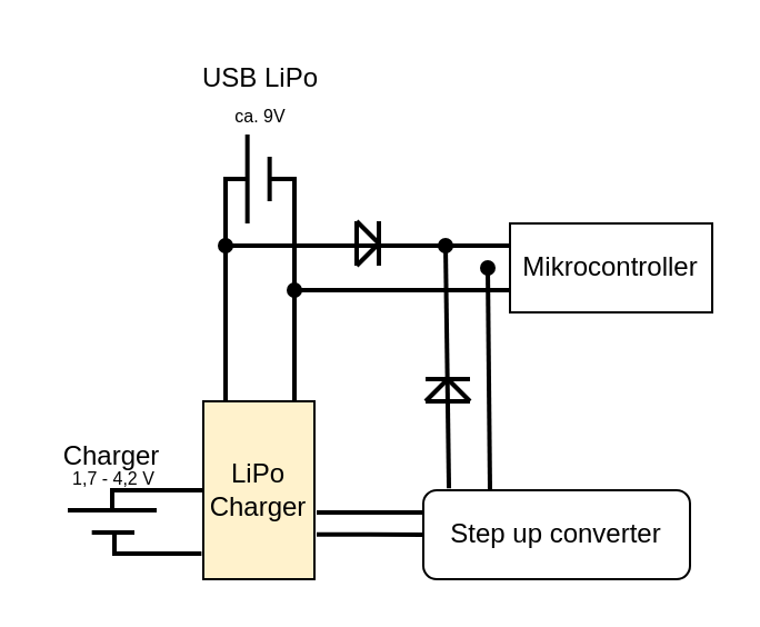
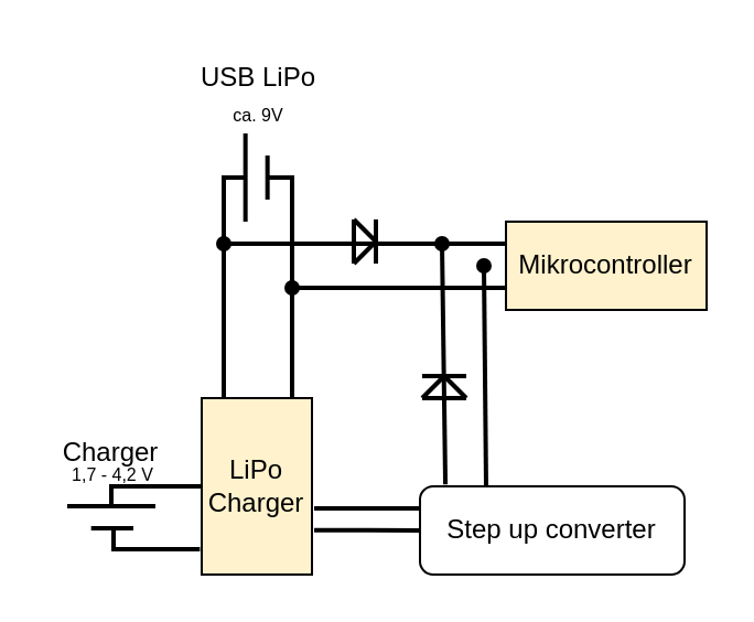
  <mxCell id="0" />
  <mxCell id="1" parent="0" />
  <mxCell id="2" value="" style="endArrow=none;html=1;strokeWidth=2;" parent="1" edge="1"><mxGeometry width="50" height="50" relative="1" as="geometry"><mxPoint x="110.83" y="100" as="sourcePoint" /><mxPoint x="110.83" y="60" as="targetPoint" /><Array as="points"><mxPoint x="110.83" y="100" /></Array></mxGeometry></mxCell>
  <mxCell id="3" value="" style="endArrow=none;html=1;strokeWidth=2;" parent="1" edge="1"><mxGeometry width="50" height="50" relative="1" as="geometry"><mxPoint x="120.83" y="70" as="sourcePoint" /><mxPoint x="120.83" y="90" as="targetPoint" /><Array as="points"><mxPoint x="120.83" y="90" /></Array></mxGeometry></mxCell>
  <mxCell id="4" value="" style="endArrow=none;html=1;entryX=0.197;entryY=0.004;entryDx=0;entryDy=0;edgeStyle=elbowEdgeStyle;rounded=0;strokeWidth=2;entryPerimeter=0;" parent="1" target="6" edge="1"><mxGeometry width="50" height="50" relative="1" as="geometry"><mxPoint x="111" y="80" as="sourcePoint" /><mxPoint x="151" y="40" as="targetPoint" /><Array as="points"><mxPoint x="101" y="130" /></Array></mxGeometry></mxCell>
  <mxCell id="5" value="USB LiPo" style="text;html=1;strokeColor=none;fillColor=none;align=center;verticalAlign=middle;whiteSpace=wrap;rounded=0;" parent="1" vertex="1"><mxGeometry x="87" y="20" width="60" height="30" as="geometry" /></mxCell>
  <mxCell id="6" value="LiPo Charger" style="rounded=0;whiteSpace=wrap;html=1;fillColor=#fff2cc;" parent="1" vertex="1"><mxGeometry x="91" y="180" width="50" height="80" as="geometry" /></mxCell>
- <mxCell id="7" value="Mikrocontroller" style="rounded=0;whiteSpace=wrap;html=1;" parent="1" vertex="1"><mxGeometry x="229" y="100" width="91" height="40" as="geometry" /></mxCell>
+ <mxCell id="7" value="Mikrocontroller" style="rounded=0;whiteSpace=wrap;html=1;fillColor=#fff2cc;" parent="1" vertex="1"><mxGeometry x="229" y="100" width="91" height="40" as="geometry" /></mxCell>
  <mxCell id="8" value="" style="ellipse;whiteSpace=wrap;html=1;fillColor=#000000;" parent="1" vertex="1"><mxGeometry x="98" y="107" width="6" height="6" as="geometry" /></mxCell>
  <mxCell id="9" value="" style="endArrow=none;html=1;edgeStyle=elbowEdgeStyle;rounded=0;strokeWidth=2;entryX=0.817;entryY=-0.004;entryDx=0;entryDy=0;entryPerimeter=0;" parent="1" target="6" edge="1"><mxGeometry width="50" height="50" relative="1" as="geometry"><mxPoint x="121" y="80" as="sourcePoint" /><mxPoint x="132" y="179" as="targetPoint" /><Array as="points"><mxPoint x="132" y="130" /></Array></mxGeometry></mxCell>
  <mxCell id="10" value="" style="endArrow=none;html=1;entryX=0;entryY=0.25;entryDx=0;entryDy=0;edgeStyle=elbowEdgeStyle;rounded=0;strokeWidth=2;" parent="1" target="7" edge="1"><mxGeometry width="50" height="50" relative="1" as="geometry"><mxPoint x="101" y="110" as="sourcePoint" /><mxPoint x="110.85" y="190.32" as="targetPoint" /><Array as="points"><mxPoint x="111" y="140" /></Array></mxGeometry></mxCell>
  <mxCell id="11" value="" style="endArrow=none;html=1;edgeStyle=elbowEdgeStyle;rounded=0;strokeWidth=2;entryX=0;entryY=0.75;entryDx=0;entryDy=0;" parent="1" target="7" edge="1"><mxGeometry width="50" height="50" relative="1" as="geometry"><mxPoint x="131" y="130" as="sourcePoint" /><mxPoint x="171" y="120" as="targetPoint" /><Array as="points"><mxPoint x="161" y="120" /></Array></mxGeometry></mxCell>
  <mxCell id="12" value="" style="ellipse;whiteSpace=wrap;html=1;fillColor=#000000;" parent="1" vertex="1"><mxGeometry x="129" y="127" width="6" height="6" as="geometry" /></mxCell>
  <mxCell id="13" value="" style="endArrow=none;html=1;strokeWidth=2;" parent="1" edge="1"><mxGeometry width="50" height="50" relative="1" as="geometry"><mxPoint x="60" y="239" as="sourcePoint" /><mxPoint x="40.83" y="239" as="targetPoint" /><Array as="points"><mxPoint x="40.83" y="239" /></Array></mxGeometry></mxCell>
  <mxCell id="14" value="" style="endArrow=none;html=1;entryX=0;entryY=0.5;entryDx=0;entryDy=0;edgeStyle=elbowEdgeStyle;rounded=0;strokeWidth=2;" parent="1" target="6" edge="1"><mxGeometry width="50" height="50" relative="1" as="geometry"><mxPoint x="50" y="229" as="sourcePoint" /><mxPoint x="100.85" y="400.32" as="targetPoint" /><Array as="points"><mxPoint x="50" y="220" /></Array></mxGeometry></mxCell>
  <mxCell id="15" value="" style="endArrow=none;html=1;edgeStyle=elbowEdgeStyle;rounded=0;strokeWidth=2;entryX=-0.016;entryY=0.856;entryDx=0;entryDy=0;entryPerimeter=0;" parent="1" target="6" edge="1"><mxGeometry width="50" height="50" relative="1" as="geometry"><mxPoint x="51" y="239" as="sourcePoint" /><mxPoint x="131.85" y="399.68" as="targetPoint" /><Array as="points"><mxPoint x="51" y="248" /></Array></mxGeometry></mxCell>
  <mxCell id="16" value="Step up converter" style="whiteSpace=wrap;html=1;rounded=1;" parent="1" vertex="1"><mxGeometry x="190" y="220" width="120" height="40" as="geometry" /></mxCell>
  <mxCell id="17" value="" style="endArrow=none;html=1;edgeStyle=elbowEdgeStyle;rounded=0;strokeWidth=2;entryX=0;entryY=0.25;entryDx=0;entryDy=0;" parent="1" target="16" edge="1"><mxGeometry width="50" height="50" relative="1" as="geometry"><mxPoint x="142" y="230" as="sourcePoint" /><mxPoint x="172" y="230" as="targetPoint" /><Array as="points" /></mxGeometry></mxCell>
  <mxCell id="18" value="" style="endArrow=none;html=1;edgeStyle=elbowEdgeStyle;rounded=0;strokeWidth=2;entryX=0;entryY=0.5;entryDx=0;entryDy=0;" parent="1" target="16" edge="1"><mxGeometry width="50" height="50" relative="1" as="geometry"><mxPoint x="142" y="239.83" as="sourcePoint" /><mxPoint x="172" y="239.83" as="targetPoint" /><Array as="points" /></mxGeometry></mxCell>
  <mxCell id="19" value="" style="endArrow=none;html=1;rounded=0;strokeWidth=2;exitX=0.096;exitY=-0.021;exitDx=0;exitDy=0;exitPerimeter=0;" parent="1" source="16" edge="1"><mxGeometry width="50" height="50" relative="1" as="geometry"><mxPoint x="200" y="200" as="sourcePoint" /><mxPoint x="200" y="110" as="targetPoint" /></mxGeometry></mxCell>
  <mxCell id="20" value="" style="endArrow=none;html=1;rounded=0;strokeWidth=2;exitX=0.25;exitY=0;exitDx=0;exitDy=0;" parent="1" source="16" edge="1"><mxGeometry width="50" height="50" relative="1" as="geometry"><mxPoint x="219" y="200" as="sourcePoint" /><mxPoint x="219" y="120" as="targetPoint" /></mxGeometry></mxCell>
  <mxCell id="21" value="" style="ellipse;whiteSpace=wrap;html=1;fillColor=#000000;" parent="1" vertex="1"><mxGeometry x="216" y="117" width="6" height="6" as="geometry" /></mxCell>
  <mxCell id="22" value="" style="ellipse;whiteSpace=wrap;html=1;fillColor=#000000;" parent="1" vertex="1"><mxGeometry x="197" y="107" width="6" height="6" as="geometry" /></mxCell>
  <mxCell id="23" value="ca. 9V" style="text;html=1;strokeColor=none;fillColor=none;align=center;verticalAlign=middle;whiteSpace=wrap;rounded=0;fontSize=8;" parent="1" vertex="1"><mxGeometry x="91" y="42" width="52" height="20" as="geometry" /></mxCell>
  <mxCell id="24" value="" style="endArrow=none;html=1;rounded=0;strokeWidth=2;" parent="1" edge="1"><mxGeometry width="50" height="50" relative="1" as="geometry"><mxPoint x="211" y="170" as="sourcePoint" /><mxPoint x="191" y="170" as="targetPoint" /></mxGeometry></mxCell>
  <mxCell id="25" value="" style="endArrow=none;html=1;rounded=0;strokeWidth=2;" parent="1" edge="1"><mxGeometry width="50" height="50" relative="1" as="geometry"><mxPoint x="211" y="180" as="sourcePoint" /><mxPoint x="201" y="170" as="targetPoint" /></mxGeometry></mxCell>
  <mxCell id="26" value="" style="endArrow=none;html=1;rounded=0;strokeWidth=2;" parent="1" edge="1"><mxGeometry width="50" height="50" relative="1" as="geometry"><mxPoint x="191" y="180" as="sourcePoint" /><mxPoint x="211" y="180" as="targetPoint" /></mxGeometry></mxCell>
  <mxCell id="27" value="" style="endArrow=none;html=1;rounded=0;strokeWidth=2;" parent="1" edge="1"><mxGeometry width="50" height="50" relative="1" as="geometry"><mxPoint x="191" y="180" as="sourcePoint" /><mxPoint x="201" y="170" as="targetPoint" /></mxGeometry></mxCell>
  <mxCell id="28" value="" style="endArrow=none;html=1;strokeWidth=2;" parent="1" edge="1"><mxGeometry width="50" height="50" relative="1" as="geometry"><mxPoint x="70" y="229" as="sourcePoint" /><mxPoint x="30" y="229" as="targetPoint" /></mxGeometry></mxCell>
  <mxCell id="29" value="Charger" style="text;html=1;strokeColor=none;fillColor=none;align=center;verticalAlign=middle;whiteSpace=wrap;rounded=0;" parent="1" vertex="1"><mxGeometry x="20" y="190" width="60" height="30" as="geometry" /></mxCell>
  <mxCell id="30" value="1,7 - 4,2 V" style="text;html=1;strokeColor=none;fillColor=none;align=center;verticalAlign=middle;whiteSpace=wrap;rounded=0;fontSize=8;" parent="1" vertex="1"><mxGeometry x="25" y="205" width="52" height="20" as="geometry" /></mxCell>
  <mxCell id="31" value="" style="endArrow=none;html=1;rounded=0;strokeWidth=2;" edge="1" parent="1"><mxGeometry width="50" height="50" relative="1" as="geometry"><mxPoint x="170" y="99" as="sourcePoint" /><mxPoint x="170" y="119" as="targetPoint" /></mxGeometry></mxCell>
  <mxCell id="32" value="" style="endArrow=none;html=1;rounded=0;strokeWidth=2;" edge="1" parent="1"><mxGeometry width="50" height="50" relative="1" as="geometry"><mxPoint x="160" y="99" as="sourcePoint" /><mxPoint x="170" y="109" as="targetPoint" /></mxGeometry></mxCell>
  <mxCell id="33" value="" style="endArrow=none;html=1;rounded=0;strokeWidth=2;" edge="1" parent="1"><mxGeometry width="50" height="50" relative="1" as="geometry"><mxPoint x="160" y="119" as="sourcePoint" /><mxPoint x="170" y="109" as="targetPoint" /></mxGeometry></mxCell>
  <mxCell id="34" value="" style="endArrow=none;html=1;rounded=0;strokeWidth=2;" edge="1" parent="1"><mxGeometry width="50" height="50" relative="1" as="geometry"><mxPoint x="160" y="119" as="sourcePoint" /><mxPoint x="160" y="99" as="targetPoint" /></mxGeometry></mxCell>
